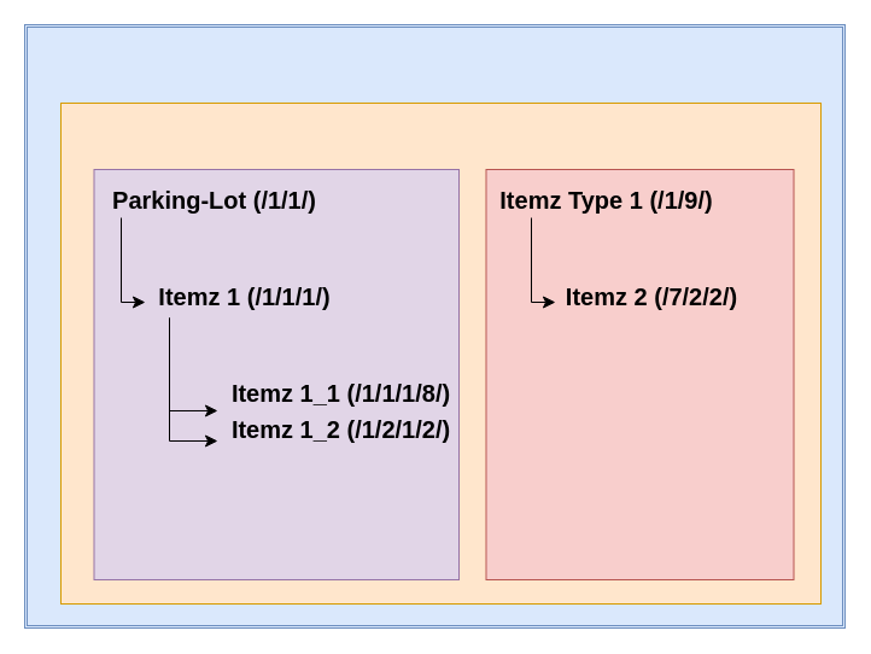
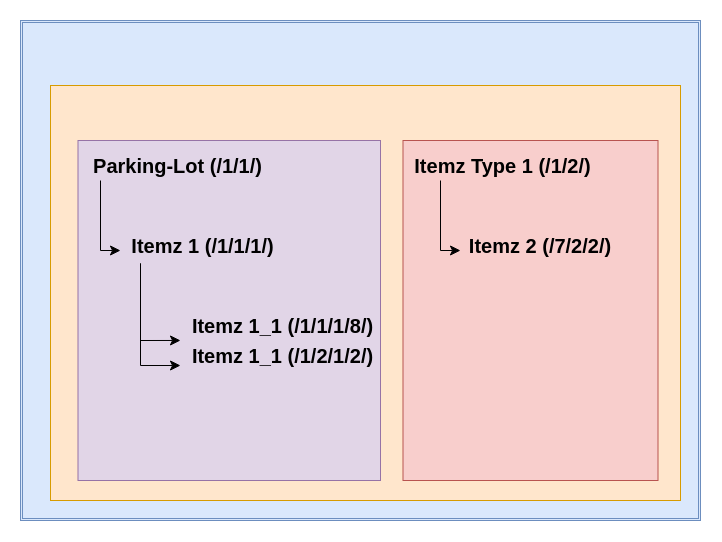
  <mxCell id="0" />
  <mxCell id="1" parent="0" />
  <mxCell id="2" value="" style="shape=ext;double=1;rounded=0;whiteSpace=wrap;html=1;fillColor=#dae8fc;strokeColor=#6c8ebf;" parent="1" vertex="1"><mxGeometry x="20" y="20" width="680" height="500" as="geometry" /></mxCell>
  <mxCell id="3" value="" style="rounded=0;whiteSpace=wrap;html=1;fillColor=#ffe6cc;strokeColor=#d79b00;" parent="1" vertex="1"><mxGeometry x="50" y="85" width="630" height="415" as="geometry" /></mxCell>
  <mxCell id="4" value="" style="rounded=0;whiteSpace=wrap;html=1;rotation=90;fillColor=#f8cecc;strokeColor=#b85450;" parent="1" vertex="1"><mxGeometry x="360" y="182.5" width="340" height="255" as="geometry" /></mxCell>
  <mxCell id="5" value="" style="rounded=0;whiteSpace=wrap;html=1;rotation=-90;fillColor=#e1d5e7;strokeColor=#9673a6;" parent="1" vertex="1"><mxGeometry x="58.75" y="158.75" width="340" height="302.5" as="geometry" /></mxCell>
  <mxCell id="6" value="&lt;span style=&quot;font-size: 20px;&quot;&gt;&lt;b&gt;Parking-Lot (/1/1/)&lt;/b&gt;&lt;/span&gt;" style="text;strokeColor=none;align=center;fillColor=none;html=1;verticalAlign=middle;whiteSpace=wrap;rounded=0;" parent="1" vertex="1"><mxGeometry x="85" y="150" width="185" height="30" as="geometry" /></mxCell>
- <mxCell id="7" value="&lt;span style=&quot;font-size: 20px;&quot;&gt;&lt;b&gt;Itemz Type 1 (/1/9/)&lt;/b&gt;&lt;/span&gt;" style="text;strokeColor=none;align=center;fillColor=none;html=1;verticalAlign=middle;whiteSpace=wrap;rounded=0;" parent="1" vertex="1"><mxGeometry x="410" y="150" width="185" height="30" as="geometry" /></mxCell>
+ <mxCell id="7" value="&lt;span style=&quot;font-size: 20px;&quot;&gt;&lt;b&gt;Itemz Type 1 (/1/2/)&lt;/b&gt;&lt;/span&gt;" style="text;strokeColor=none;align=center;fillColor=none;html=1;verticalAlign=middle;whiteSpace=wrap;rounded=0;" parent="1" vertex="1"><mxGeometry x="410" y="150" width="185" height="30" as="geometry" /></mxCell>
  <mxCell id="8" value="&lt;span style=&quot;font-size: 20px;&quot;&gt;&lt;b&gt;Itemz 1 (/1/1/1/)&lt;/b&gt;&lt;/span&gt;" style="text;strokeColor=none;align=center;fillColor=none;html=1;verticalAlign=middle;whiteSpace=wrap;rounded=0;" parent="1" vertex="1"><mxGeometry x="110" y="230" width="185" height="30" as="geometry" /></mxCell>
  <mxCell id="9" value="&lt;span style=&quot;font-size: 20px;&quot;&gt;&lt;b&gt;Itemz 1_1 (/1/1/1/8/)&lt;/b&gt;&lt;/span&gt;" style="text;strokeColor=none;align=center;fillColor=none;html=1;verticalAlign=middle;whiteSpace=wrap;rounded=0;" parent="1" vertex="1"><mxGeometry x="190" y="310" width="185" height="30" as="geometry" /></mxCell>
- <mxCell id="10" value="&lt;span style=&quot;font-size: 20px;&quot;&gt;&lt;b&gt;Itemz 1_2 (/1/2/1/2/)&lt;/b&gt;&lt;/span&gt;" style="text;strokeColor=none;align=center;fillColor=none;html=1;verticalAlign=middle;whiteSpace=wrap;rounded=0;" parent="1" vertex="1"><mxGeometry x="190" y="340" width="185" height="30" as="geometry" /></mxCell>
+ <mxCell id="10" value="&lt;span style=&quot;font-size: 20px;&quot;&gt;&lt;b&gt;Itemz 1_1 (/1/2/1/2/)&lt;/b&gt;&lt;/span&gt;" style="text;strokeColor=none;align=center;fillColor=none;html=1;verticalAlign=middle;whiteSpace=wrap;rounded=0;" parent="1" vertex="1"><mxGeometry x="190" y="340" width="185" height="30" as="geometry" /></mxCell>
  <mxCell id="11" value="&lt;b style=&quot;font-size: 20px;&quot;&gt;Itemz 2 (/7/2/2/)&lt;/b&gt;" style="text;html=1;align=center;verticalAlign=middle;whiteSpace=wrap;rounded=0;" parent="1" vertex="1"><mxGeometry x="460" y="230" width="160" height="30" as="geometry" /></mxCell>
  <mxCell id="12" value="" style="edgeStyle=segmentEdgeStyle;endArrow=classic;html=1;curved=0;rounded=0;endSize=8;startSize=8;" parent="1" edge="1"><mxGeometry width="50" height="50" relative="1" as="geometry"><mxPoint x="140" y="270" as="sourcePoint" /><mxPoint x="180" y="365.01" as="targetPoint" /><Array as="points"><mxPoint x="140" y="365.01" /></Array></mxGeometry></mxCell>
  <mxCell id="13" value="" style="edgeStyle=segmentEdgeStyle;endArrow=classic;html=1;curved=0;rounded=0;endSize=8;startSize=8;entryX=0.018;entryY=0.667;entryDx=0;entryDy=0;entryPerimeter=0;" parent="1" edge="1"><mxGeometry width="50" height="50" relative="1" as="geometry"><mxPoint x="140" y="269.95" as="sourcePoint" /><mxPoint x="180" y="339.96" as="targetPoint" /><Array as="points"><mxPoint x="140" y="262.95" /><mxPoint x="140" y="339.95" /></Array></mxGeometry></mxCell>
  <mxCell id="14" value="" style="edgeStyle=segmentEdgeStyle;endArrow=classic;html=1;curved=0;rounded=0;endSize=8;startSize=8;" parent="1" edge="1"><mxGeometry width="50" height="50" relative="1" as="geometry"><mxPoint x="100" y="180" as="sourcePoint" /><mxPoint x="120" y="250" as="targetPoint" /><Array as="points"><mxPoint x="100" y="250" /></Array></mxGeometry></mxCell>
  <mxCell id="15" value="" style="edgeStyle=segmentEdgeStyle;endArrow=classic;html=1;curved=0;rounded=0;endSize=8;startSize=8;" parent="1" edge="1"><mxGeometry width="50" height="50" relative="1" as="geometry"><mxPoint x="440" y="180" as="sourcePoint" /><mxPoint x="460" y="250" as="targetPoint" /><Array as="points"><mxPoint x="440" y="250" /></Array></mxGeometry></mxCell>
